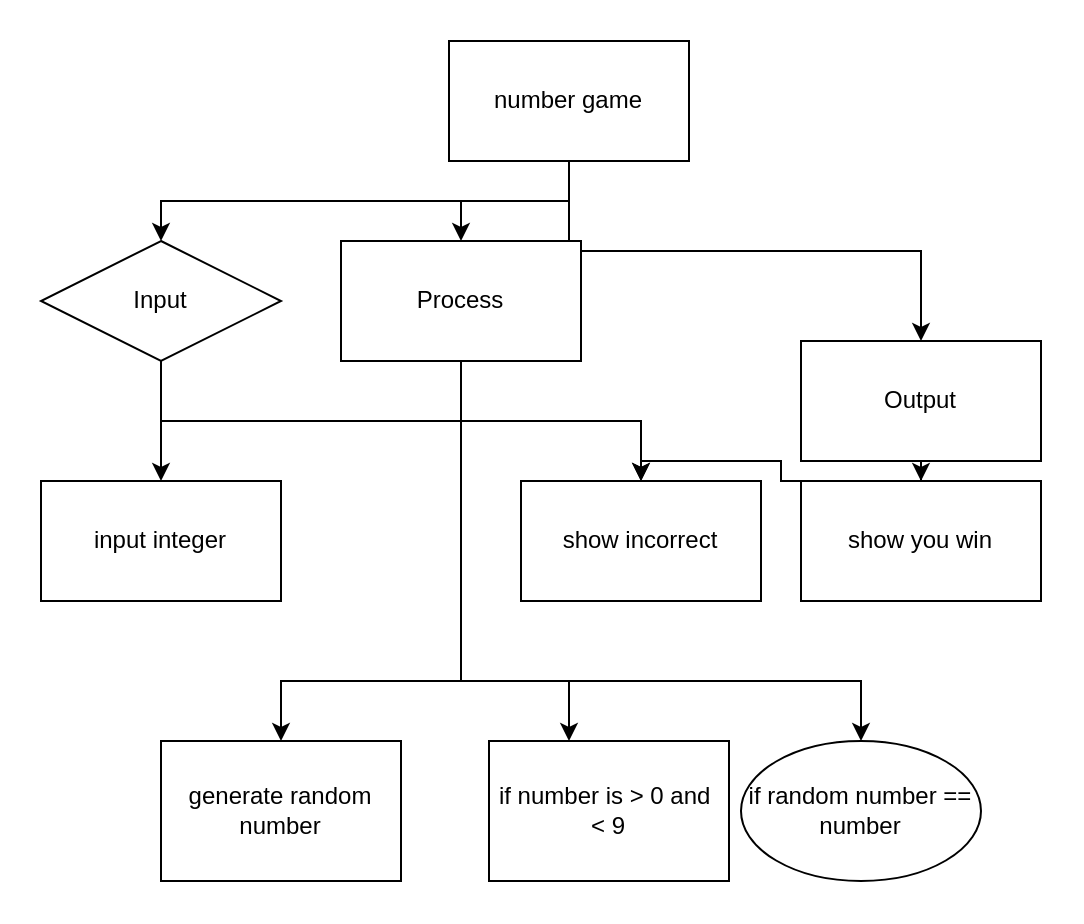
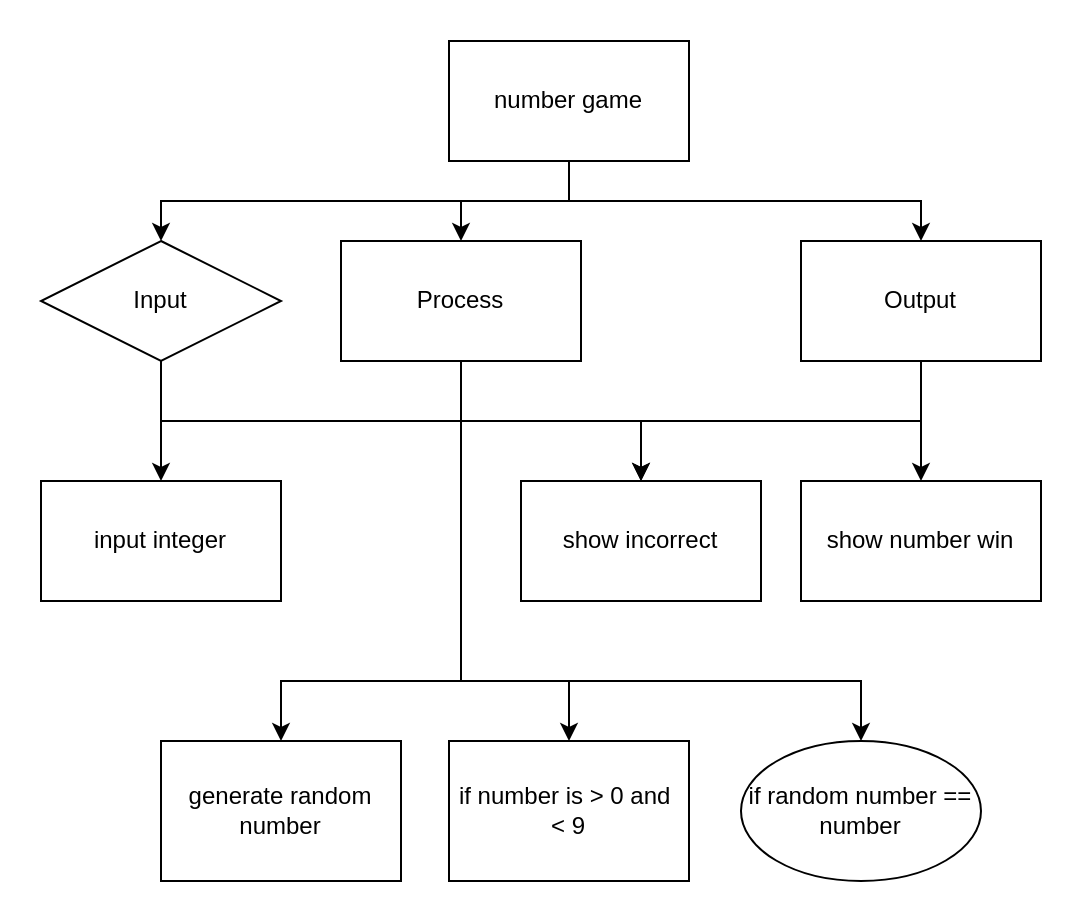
  <mxCell id="0" />
  <mxCell id="1" parent="0" />
  <mxCell id="2" style="edgeStyle=orthogonalEdgeStyle;rounded=0;html=1;exitX=0.5;exitY=1;exitDx=0;exitDy=0;entryX=0.5;entryY=0;entryDx=0;entryDy=0;" parent="1" source="5" target="12" edge="1"><mxGeometry relative="1" as="geometry" /></mxCell>
  <mxCell id="3" style="edgeStyle=orthogonalEdgeStyle;rounded=0;html=1;exitX=0.5;exitY=1;exitDx=0;exitDy=0;entryX=0.5;entryY=0;entryDx=0;entryDy=0;" parent="1" source="5" target="8" edge="1"><mxGeometry relative="1" as="geometry" /></mxCell>
  <mxCell id="4" style="edgeStyle=orthogonalEdgeStyle;rounded=0;html=1;exitX=0.5;exitY=1;exitDx=0;exitDy=0;" parent="1" source="5" target="15" edge="1"><mxGeometry relative="1" as="geometry" /></mxCell>
  <mxCell id="5" value="number game" style="rounded=0;whiteSpace=wrap;html=1;" parent="1" vertex="1"><mxGeometry x="224" y="20" width="120" height="60" as="geometry" /></mxCell>
  <mxCell id="6" style="edgeStyle=orthogonalEdgeStyle;rounded=0;html=1;exitX=0.5;exitY=1;exitDx=0;exitDy=0;entryX=0.5;entryY=0;entryDx=0;entryDy=0;" parent="1" source="8" edge="1"><mxGeometry relative="1" as="geometry"><mxPoint x="80" y="240" as="targetPoint" /></mxGeometry></mxCell>
  <mxCell id="7" style="edgeStyle=orthogonalEdgeStyle;rounded=0;html=1;exitX=0.5;exitY=1;exitDx=0;exitDy=0;" parent="1" source="8" target="19" edge="1"><mxGeometry relative="1" as="geometry" /></mxCell>
  <mxCell id="8" value="Input" style="rhombus;whiteSpace=wrap;html=1;" parent="1" vertex="1"><mxGeometry x="20" y="120" width="120" height="60" as="geometry" /></mxCell>
  <mxCell id="9" style="edgeStyle=orthogonalEdgeStyle;html=1;exitX=0.5;exitY=1;exitDx=0;exitDy=0;rounded=0;" parent="1" source="12" target="16" edge="1"><mxGeometry relative="1" as="geometry"><Array as="points"><mxPoint x="230" y="340" /><mxPoint x="140" y="340" /></Array></mxGeometry></mxCell>
  <mxCell id="10" style="edgeStyle=orthogonalEdgeStyle;shape=connector;rounded=0;html=1;exitX=0.5;exitY=1;exitDx=0;exitDy=0;labelBackgroundColor=default;fontFamily=Helvetica;fontSize=11;fontColor=default;endArrow=classic;strokeColor=default;" edge="1" parent="1" source="12" target="20"><mxGeometry relative="1" as="geometry"><Array as="points"><mxPoint x="230" y="340" /><mxPoint x="284" y="340" /></Array></mxGeometry></mxCell>
  <mxCell id="11" style="edgeStyle=orthogonalEdgeStyle;shape=connector;rounded=0;html=1;exitX=0.5;exitY=1;exitDx=0;exitDy=0;labelBackgroundColor=default;fontFamily=Helvetica;fontSize=11;fontColor=default;endArrow=classic;strokeColor=default;" edge="1" parent="1" source="12" target="21"><mxGeometry relative="1" as="geometry"><Array as="points"><mxPoint x="230" y="340" /><mxPoint x="430" y="340" /></Array></mxGeometry></mxCell>
  <mxCell id="12" value="Process" style="rounded=0;whiteSpace=wrap;html=1;" parent="1" vertex="1"><mxGeometry x="170" y="120" width="120" height="60" as="geometry" /></mxCell>
  <mxCell id="13" style="edgeStyle=orthogonalEdgeStyle;html=1;exitX=0.5;exitY=1;exitDx=0;exitDy=0;rounded=0;" parent="1" source="15" target="17" edge="1"><mxGeometry relative="1" as="geometry"><mxPoint x="480" y="200" as="sourcePoint" /></mxGeometry></mxCell>
  <mxCell id="14" style="edgeStyle=orthogonalEdgeStyle;shape=connector;rounded=0;html=1;exitX=0.5;exitY=1;exitDx=0;exitDy=0;labelBackgroundColor=default;fontFamily=Helvetica;fontSize=11;fontColor=default;endArrow=classic;strokeColor=default;" edge="1" parent="1" source="15" target="19"><mxGeometry relative="1" as="geometry" /></mxCell>
- <mxCell id="15" value="Output" style="rounded=0;whiteSpace=wrap;html=1;" parent="1" vertex="1"><mxGeometry x="400" y="170" width="120" height="60" as="geometry" /></mxCell>
+ <mxCell id="15" value="Output" style="rounded=0;whiteSpace=wrap;html=1;" parent="1" vertex="1"><mxGeometry x="400" y="120" width="120" height="60" as="geometry" /></mxCell>
  <mxCell id="16" value="generate random number" style="rounded=0;whiteSpace=wrap;html=1;" parent="1" vertex="1"><mxGeometry x="80" y="370" width="120" height="70" as="geometry" /></mxCell>
- <mxCell id="17" value="show you win" style="rounded=0;whiteSpace=wrap;html=1;" parent="1" vertex="1"><mxGeometry x="400" y="240" width="120" height="60" as="geometry" /></mxCell>
+ <mxCell id="17" value="show number win" style="rounded=0;whiteSpace=wrap;html=1;" parent="1" vertex="1"><mxGeometry x="400" y="240" width="120" height="60" as="geometry" /></mxCell>
  <mxCell id="18" value="input integer" style="rounded=0;whiteSpace=wrap;html=1;" parent="1" vertex="1"><mxGeometry x="20" y="240" width="120" height="60" as="geometry" /></mxCell>
  <mxCell id="19" value="show incorrect" style="rounded=0;whiteSpace=wrap;html=1;" vertex="1" parent="1"><mxGeometry x="260" y="240" width="120" height="60" as="geometry" /></mxCell>
- <mxCell id="20" value="if number is &amp;gt; 0 and&amp;nbsp; &amp;lt; 9" style="rounded=0;whiteSpace=wrap;html=1;" vertex="1" parent="1"><mxGeometry x="244" y="370" width="120" height="70" as="geometry" /></mxCell>
+ <mxCell id="20" value="if number is &amp;gt; 0 and&amp;nbsp; &amp;lt; 9" style="rounded=0;whiteSpace=wrap;html=1;" vertex="1" parent="1"><mxGeometry x="224" y="370" width="120" height="70" as="geometry" /></mxCell>
  <mxCell id="21" value="if random number == number" style="ellipse;whiteSpace=wrap;html=1;" vertex="1" parent="1"><mxGeometry x="370" y="370" width="120" height="70" as="geometry" /></mxCell>
